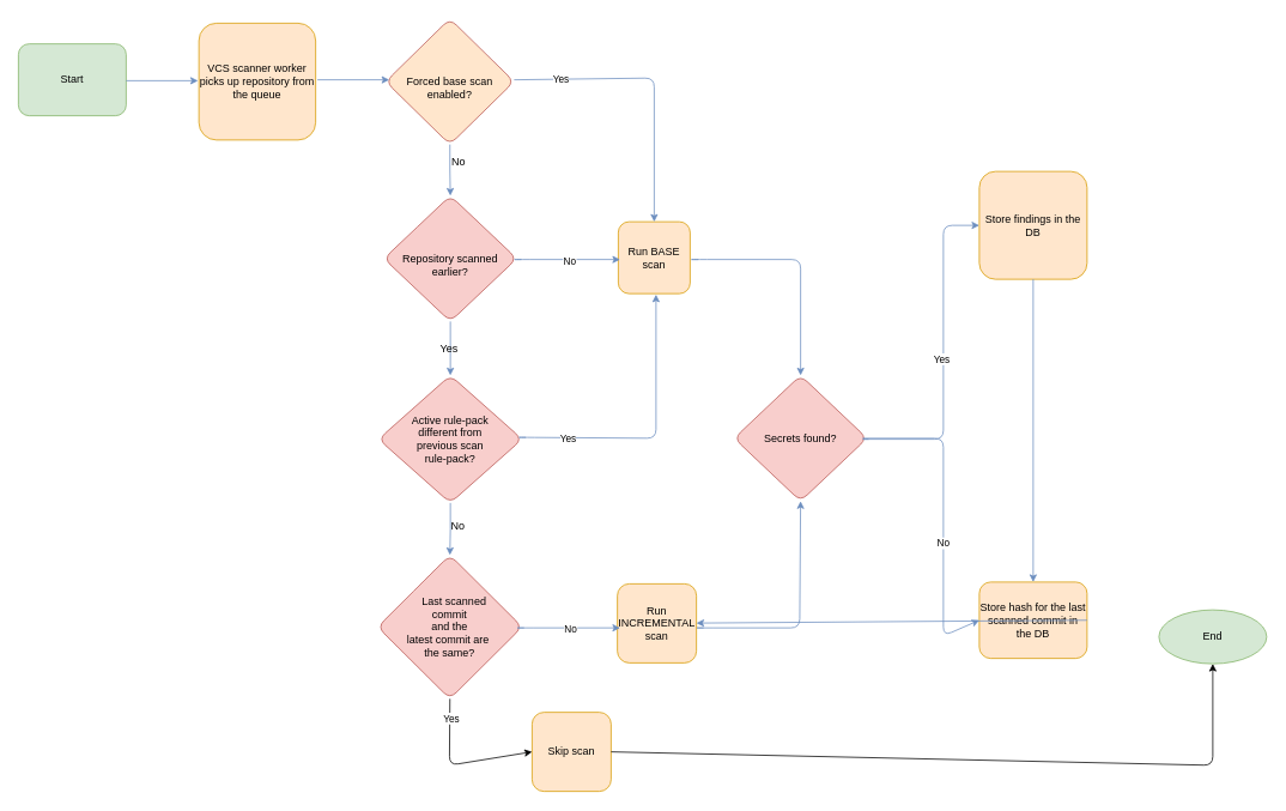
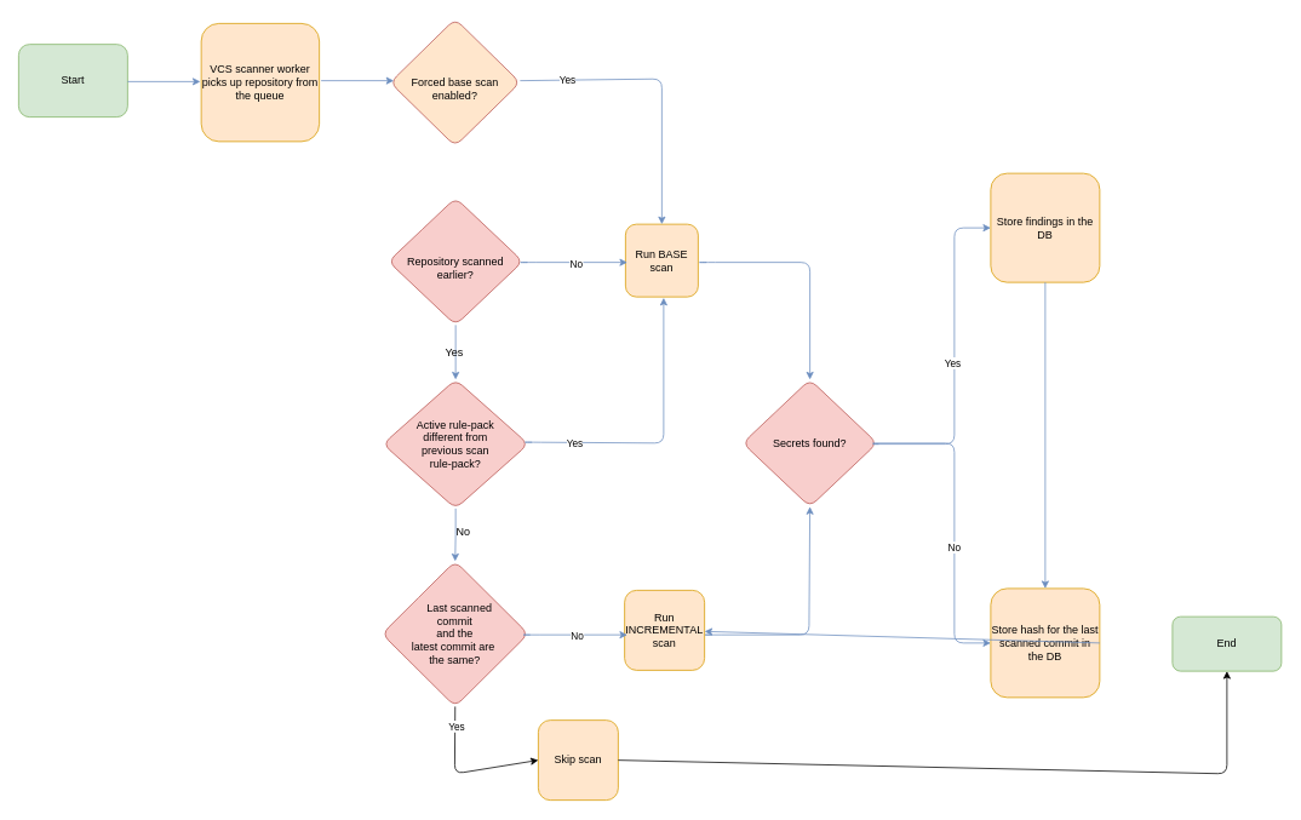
  <mxCell id="0" />
  <mxCell id="1" parent="0" />
  <mxCell id="2" value="Start" style="rounded=1;whiteSpace=wrap;html=1;fillColor=#d5e8d4;strokeColor=#82b366;" parent="1" vertex="1"><mxGeometry x="20" y="48" width="120" height="80" as="geometry" /></mxCell>
  <mxCell id="3" value="VCS scanner worker picks up repository from the queue" style="whiteSpace=wrap;html=1;aspect=fixed;rounded=1;fillColor=#ffe6cc;strokeColor=#d79b00;" parent="1" vertex="1"><mxGeometry x="221" y="25" width="130" height="130" as="geometry" /></mxCell>
- <mxCell id="4" style="edgeStyle=orthogonalEdgeStyle;rounded=0;orthogonalLoop=1;jettySize=auto;html=1;exitX=0.5;exitY=1;exitDx=0;exitDy=0;entryX=0.5;entryY=0;entryDx=0;entryDy=0;strokeColor=#6C8EBF;fillColor=#6C8EBF;" edge="1" parent="1" source="6" target="8"><mxGeometry relative="1" as="geometry" /></mxCell>
- <mxCell id="5" value="No" style="text;html=1;resizable=0;points=[];align=center;verticalAlign=middle;labelBackgroundColor=#ffffff;fontStyle=0" vertex="1" connectable="0" parent="4"><mxGeometry x="-0.368" y="4" relative="1" as="geometry"><mxPoint x="5" as="offset" /></mxGeometry></mxCell>
  <mxCell id="6" value="&lt;br&gt;Forced base scan enabled?" style="rhombus;whiteSpace=wrap;html=1;rounded=1;fillColor=#ffe6cc;strokeColor=#b85450;" parent="1" vertex="1"><mxGeometry x="429" y="20" width="143" height="140" as="geometry" /></mxCell>
  <mxCell id="7" style="edgeStyle=orthogonalEdgeStyle;rounded=0;orthogonalLoop=1;jettySize=auto;html=1;exitX=0.5;exitY=1;exitDx=0;exitDy=0;entryX=0.5;entryY=0;entryDx=0;entryDy=0;strokeColor=#6C8EBF;fillColor=#6C8EBF;" edge="1" parent="1" source="8" target="15"><mxGeometry relative="1" as="geometry" /></mxCell>
  <mxCell id="8" value="&lt;br&gt;Repository scanned &lt;br&gt;earlier?" style="rhombus;whiteSpace=wrap;html=1;rounded=1;fillColor=#f8cecc;strokeColor=#b85450;" parent="1" vertex="1"><mxGeometry x="427" y="217" width="148" height="140" as="geometry" /></mxCell>
  <mxCell id="9" value="Run BASE scan" style="whiteSpace=wrap;html=1;aspect=fixed;rounded=1;fillColor=#ffe6cc;strokeColor=#d79b00;" parent="1" vertex="1"><mxGeometry x="688" y="246" width="80" height="80" as="geometry" /></mxCell>
  <mxCell id="10" value="" style="endArrow=classic;html=1;rounded=1;fillColor=#dae8fc;strokeColor=#6c8ebf;" parent="1" edge="1"><mxGeometry width="50" height="50" relative="1" as="geometry"><mxPoint x="580" y="288" as="sourcePoint" /><mxPoint x="690" y="288" as="targetPoint" /><Array as="points"><mxPoint x="570" y="288" /><mxPoint x="580" y="288" /></Array></mxGeometry></mxCell>
  <mxCell id="11" value="No" style="edgeLabel;html=1;align=center;verticalAlign=middle;resizable=0;points=[];" parent="10" vertex="1" connectable="0"><mxGeometry x="0.125" y="-1" relative="1" as="geometry"><mxPoint as="offset" /></mxGeometry></mxCell>
  <mxCell id="12" value="" style="endArrow=classic;html=1;rounded=1;entryX=0.5;entryY=0;entryDx=0;entryDy=0;fillColor=#dae8fc;strokeColor=#6c8ebf;" parent="1" target="9" edge="1"><mxGeometry width="50" height="50" relative="1" as="geometry"><mxPoint x="572" y="88" as="sourcePoint" /><mxPoint x="728" y="149" as="targetPoint" /><Array as="points"><mxPoint x="572" y="88" /><mxPoint x="728" y="86" /></Array></mxGeometry></mxCell>
  <mxCell id="13" value="Yes" style="edgeLabel;html=1;align=center;verticalAlign=middle;resizable=0;points=[];" parent="12" vertex="1" connectable="0"><mxGeometry x="-0.671" y="1" relative="1" as="geometry"><mxPoint as="offset" /></mxGeometry></mxCell>
  <mxCell id="14" style="edgeStyle=orthogonalEdgeStyle;rounded=0;orthogonalLoop=1;jettySize=auto;html=1;exitX=0.5;exitY=1;exitDx=0;exitDy=0;entryX=0.5;entryY=0;entryDx=0;entryDy=0;strokeColor=#6C8EBF;fillColor=#6C8EBF;" edge="1" parent="1" source="15" target="18"><mxGeometry relative="1" as="geometry" /></mxCell>
  <mxCell id="15" value="Active rule-pack &lt;br&gt;different from &lt;br&gt;previous scan &lt;br&gt;rule-pack?" style="rhombus;whiteSpace=wrap;html=1;rounded=1;fillColor=#f8cecc;strokeColor=#b85450;" parent="1" vertex="1"><mxGeometry x="421" y="417" width="160" height="142" as="geometry" /></mxCell>
  <mxCell id="16" value="" style="endArrow=classic;html=1;rounded=1;endFill=1;fillColor=#dae8fc;strokeColor=#6c8ebf;" parent="1" edge="1"><mxGeometry width="50" height="50" relative="1" as="geometry"><mxPoint x="585" y="486" as="sourcePoint" /><mxPoint x="730" y="327" as="targetPoint" /><Array as="points"><mxPoint x="575" y="486" /><mxPoint x="585" y="486" /><mxPoint x="730" y="487" /></Array></mxGeometry></mxCell>
  <mxCell id="17" value="Yes" style="edgeLabel;html=1;align=center;verticalAlign=middle;resizable=0;points=[];" parent="16" vertex="1" connectable="0"><mxGeometry x="-0.589" y="-1" relative="1" as="geometry"><mxPoint as="offset" /></mxGeometry></mxCell>
  <mxCell id="18" value="&amp;nbsp; &amp;nbsp;Last scanned &lt;br&gt;commit &lt;br&gt;and the &lt;br&gt;latest commit are&amp;nbsp;&lt;br&gt;the same?" style="rhombus;whiteSpace=wrap;html=1;rounded=1;fillColor=#f8cecc;strokeColor=#b85450;" parent="1" vertex="1"><mxGeometry x="420" y="617" width="161" height="160" as="geometry" /></mxCell>
  <mxCell id="19" value="Run INCREMENTAL scan" style="whiteSpace=wrap;html=1;aspect=fixed;rounded=1;fillColor=#ffe6cc;strokeColor=#d79b00;" parent="1" vertex="1"><mxGeometry x="687" y="649" width="88" height="88" as="geometry" /></mxCell>
  <mxCell id="20" value="" style="endArrow=classic;html=1;rounded=1;fillColor=#dae8fc;strokeColor=#6c8ebf;" parent="1" edge="1"><mxGeometry width="50" height="50" relative="1" as="geometry"><mxPoint x="583" y="698" as="sourcePoint" /><mxPoint x="690" y="698" as="targetPoint" /><Array as="points"><mxPoint x="573" y="698" /><mxPoint x="583" y="698" /></Array></mxGeometry></mxCell>
  <mxCell id="21" value="No" style="edgeLabel;html=1;align=center;verticalAlign=middle;resizable=0;points=[];" parent="20" vertex="1" connectable="0"><mxGeometry x="0.125" y="-1" relative="1" as="geometry"><mxPoint as="offset" /></mxGeometry></mxCell>
  <mxCell id="22" value="" style="endArrow=classic;html=1;rounded=1;entryX=0.5;entryY=0;entryDx=0;entryDy=0;fillColor=#dae8fc;strokeColor=#6c8ebf;" parent="1" target="24" edge="1"><mxGeometry width="50" height="50" relative="1" as="geometry"><mxPoint x="777" y="288" as="sourcePoint" /><mxPoint x="890" y="287" as="targetPoint" /><Array as="points"><mxPoint x="767" y="288" /><mxPoint x="777" y="288" /><mxPoint x="891" y="288" /></Array></mxGeometry></mxCell>
  <mxCell id="23" value="" style="endArrow=classic;html=1;rounded=1;entryX=0.5;entryY=1;entryDx=0;entryDy=0;fillColor=#dae8fc;strokeColor=#6c8ebf;" parent="1" target="24" edge="1"><mxGeometry width="50" height="50" relative="1" as="geometry"><mxPoint x="783" y="698" as="sourcePoint" /><mxPoint x="893" y="698" as="targetPoint" /><Array as="points"><mxPoint x="773" y="698" /><mxPoint x="783" y="698" /><mxPoint x="890" y="698" /></Array></mxGeometry></mxCell>
  <mxCell id="24" value="Secrets found?" style="rhombus;whiteSpace=wrap;html=1;rounded=1;fillColor=#f8cecc;strokeColor=#b85450;" parent="1" vertex="1"><mxGeometry x="817" y="417" width="148" height="140" as="geometry" /></mxCell>
  <mxCell id="25" value="Store findings in the DB" style="whiteSpace=wrap;html=1;aspect=fixed;rounded=1;fillColor=#ffe6cc;strokeColor=#d79b00;" parent="1" vertex="1"><mxGeometry x="1090" y="190" width="120" height="120" as="geometry" /></mxCell>
- <mxCell id="26" value="Store hash for the last scanned commit in the DB" style="whiteSpace=wrap;html=1;aspect=fixed;rounded=1;fillColor=#ffe6cc;strokeColor=#d79b00;" parent="1" vertex="1"><mxGeometry x="1090" y="647" width="120" height="85" as="geometry" /></mxCell>
+ <mxCell id="26" value="Store hash for the last scanned commit in the DB" style="whiteSpace=wrap;html=1;aspect=fixed;rounded=1;fillColor=#ffe6cc;strokeColor=#d79b00;" parent="1" vertex="1"><mxGeometry x="1090" y="647" width="120" height="120" as="geometry" /></mxCell>
  <mxCell id="27" value="" style="endArrow=classic;html=1;rounded=1;entryX=0;entryY=0.5;entryDx=0;entryDy=0;fillColor=#dae8fc;strokeColor=#6c8ebf;" parent="1" target="25" edge="1"><mxGeometry width="50" height="50" relative="1" as="geometry"><mxPoint x="967" y="488" as="sourcePoint" /><mxPoint x="1081" y="617" as="targetPoint" /><Array as="points"><mxPoint x="957" y="488" /><mxPoint x="1050" y="488" /><mxPoint x="1050" y="250" /></Array></mxGeometry></mxCell>
  <mxCell id="28" value="Yes" style="edgeLabel;html=1;align=center;verticalAlign=middle;resizable=0;points=[];" parent="27" vertex="1" connectable="0"><mxGeometry x="0.013" y="3" relative="1" as="geometry"><mxPoint as="offset" /></mxGeometry></mxCell>
  <mxCell id="29" value="" style="endArrow=classic;html=1;rounded=1;entryX=0;entryY=0.5;entryDx=0;entryDy=0;fillColor=#dae8fc;strokeColor=#6c8ebf;" parent="1" target="26" edge="1"><mxGeometry width="50" height="50" relative="1" as="geometry"><mxPoint x="960" y="487" as="sourcePoint" /><mxPoint x="1097" y="356" as="targetPoint" /><Array as="points"><mxPoint x="1050" y="487" /><mxPoint x="1050" y="707" /></Array></mxGeometry></mxCell>
  <mxCell id="30" value="No" style="edgeLabel;html=1;align=center;verticalAlign=middle;resizable=0;points=[];" parent="29" vertex="1" connectable="0"><mxGeometry x="0.166" y="-1" relative="1" as="geometry"><mxPoint as="offset" /></mxGeometry></mxCell>
  <mxCell id="31" value="" style="endArrow=classic;html=1;rounded=0;exitX=0.5;exitY=1;exitDx=0;exitDy=0;entryX=0.5;entryY=0;entryDx=0;entryDy=0;fillColor=#dae8fc;strokeColor=#6c8ebf;" parent="1" source="25" target="26" edge="1"><mxGeometry width="50" height="50" relative="1" as="geometry"><mxPoint x="900" y="537" as="sourcePoint" /><mxPoint x="950" y="487" as="targetPoint" /></mxGeometry></mxCell>
- <mxCell id="32" value="End" style="ellipse;whiteSpace=wrap;html=1;fillColor=#d5e8d4;strokeColor=#82b366;" parent="1" vertex="1"><mxGeometry x="1290" y="678" width="120" height="60" as="geometry" /></mxCell>
+ <mxCell id="32" value="End" style="rounded=1;whiteSpace=wrap;html=1;fillColor=#d5e8d4;strokeColor=#82b366;" parent="1" vertex="1"><mxGeometry x="1290" y="678" width="120" height="60" as="geometry" /></mxCell>
  <mxCell id="33" value="" style="endArrow=classic;html=1;rounded=0;exitX=1;exitY=0.5;exitDx=0;exitDy=0;fillColor=#dae8fc;strokeColor=#6c8ebf;" parent="1" source="26" target="19" edge="1"><mxGeometry width="50" height="50" relative="1" as="geometry"><mxPoint x="900" y="637" as="sourcePoint" /><mxPoint x="950" y="587" as="targetPoint" /></mxGeometry></mxCell>
  <mxCell id="34" value="" style="endArrow=classic;html=1;rounded=0;exitX=1;exitY=0.5;exitDx=0;exitDy=0;fillColor=#dae8fc;strokeColor=#6c8ebf;" parent="1" edge="1"><mxGeometry width="50" height="50" relative="1" as="geometry"><mxPoint x="140" y="89" as="sourcePoint" /><mxPoint x="220" y="89" as="targetPoint" /></mxGeometry></mxCell>
  <mxCell id="35" value="" style="endArrow=classic;html=1;rounded=0;fillColor=#dae8fc;strokeColor=#6c8ebf;" parent="1" edge="1"><mxGeometry width="50" height="50" relative="1" as="geometry"><mxPoint x="353" y="88" as="sourcePoint" /><mxPoint x="433" y="88" as="targetPoint" /></mxGeometry></mxCell>
  <mxCell id="36" value="Skip scan" style="whiteSpace=wrap;html=1;aspect=fixed;rounded=1;fillColor=#ffe6cc;strokeColor=#d79b00;" parent="1" vertex="1"><mxGeometry x="592" y="792" width="88" height="88" as="geometry" /></mxCell>
  <mxCell id="37" value="" style="endArrow=classic;html=1;rounded=1;exitX=0.5;exitY=1;exitDx=0;exitDy=0;entryX=0;entryY=0.5;entryDx=0;entryDy=0;" parent="1" source="18" target="36" edge="1"><mxGeometry width="50" height="50" relative="1" as="geometry"><mxPoint x="720" y="747" as="sourcePoint" /><mxPoint x="770" y="697" as="targetPoint" /><Array as="points"><mxPoint x="500" y="851" /></Array></mxGeometry></mxCell>
  <mxCell id="38" value="Yes" style="edgeLabel;html=1;align=center;verticalAlign=middle;resizable=0;points=[];" parent="37" vertex="1" connectable="0"><mxGeometry x="-0.751" y="1" relative="1" as="geometry"><mxPoint as="offset" /></mxGeometry></mxCell>
  <mxCell id="39" value="" style="endArrow=classic;html=1;rounded=1;exitX=1;exitY=0.5;exitDx=0;exitDy=0;entryX=0.5;entryY=1;entryDx=0;entryDy=0;" parent="1" source="36" target="32" edge="1"><mxGeometry width="50" height="50" relative="1" as="geometry"><mxPoint x="1110" y="747" as="sourcePoint" /><mxPoint x="1160" y="697" as="targetPoint" /><Array as="points"><mxPoint x="1350" y="851" /></Array></mxGeometry></mxCell>
  <mxCell id="40" value="Yes" style="text;html=1;resizable=0;points=[];autosize=1;align=left;verticalAlign=top;spacingTop=-4;" vertex="1" parent="1"><mxGeometry x="488" y="378" width="40" height="20" as="geometry" /></mxCell>
  <mxCell id="41" value="No" style="text;html=1;resizable=0;points=[];autosize=1;align=left;verticalAlign=top;spacingTop=-4;" vertex="1" parent="1"><mxGeometry x="500" y="575" width="30" height="20" as="geometry" /></mxCell>
